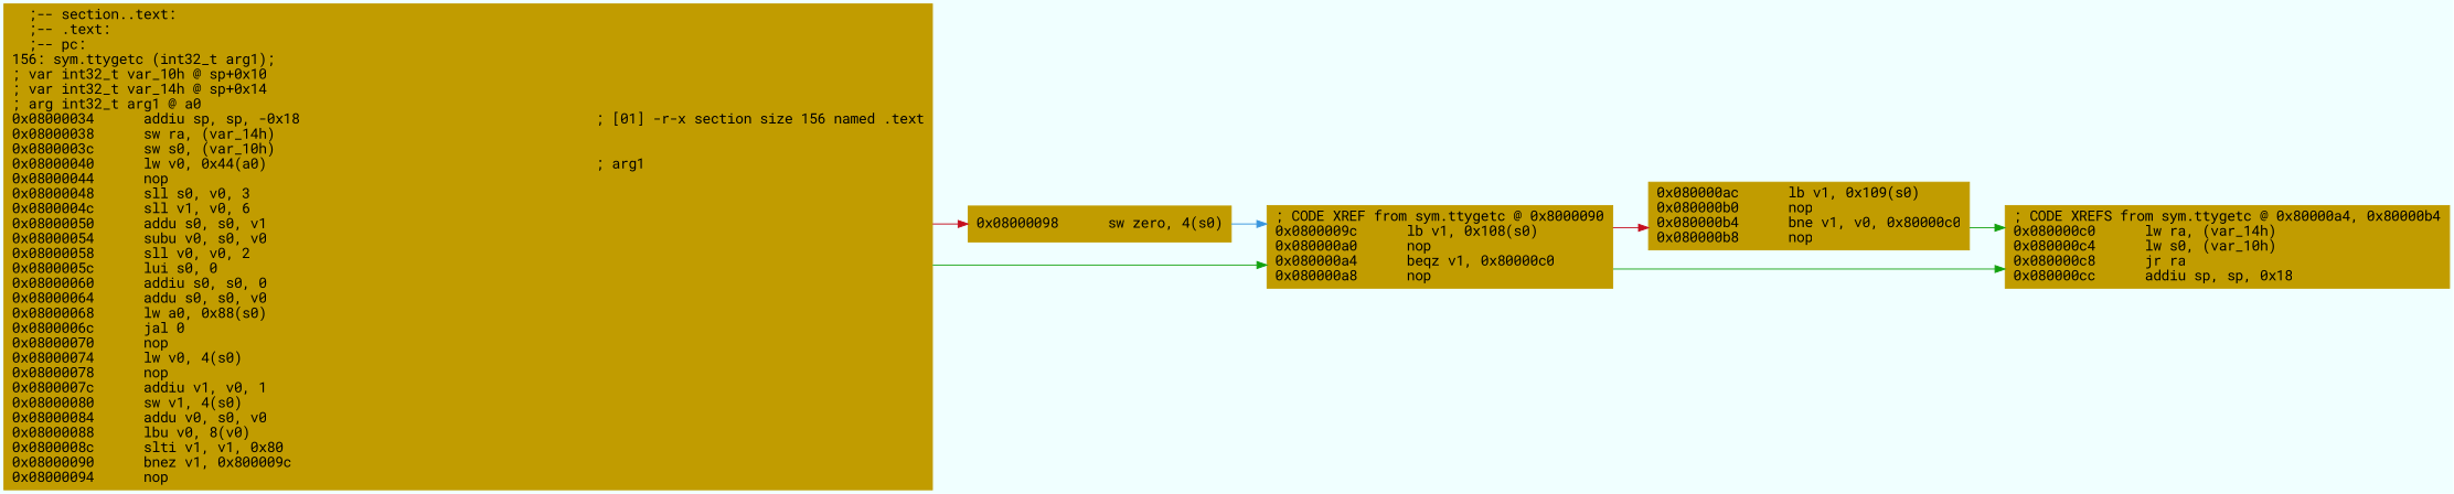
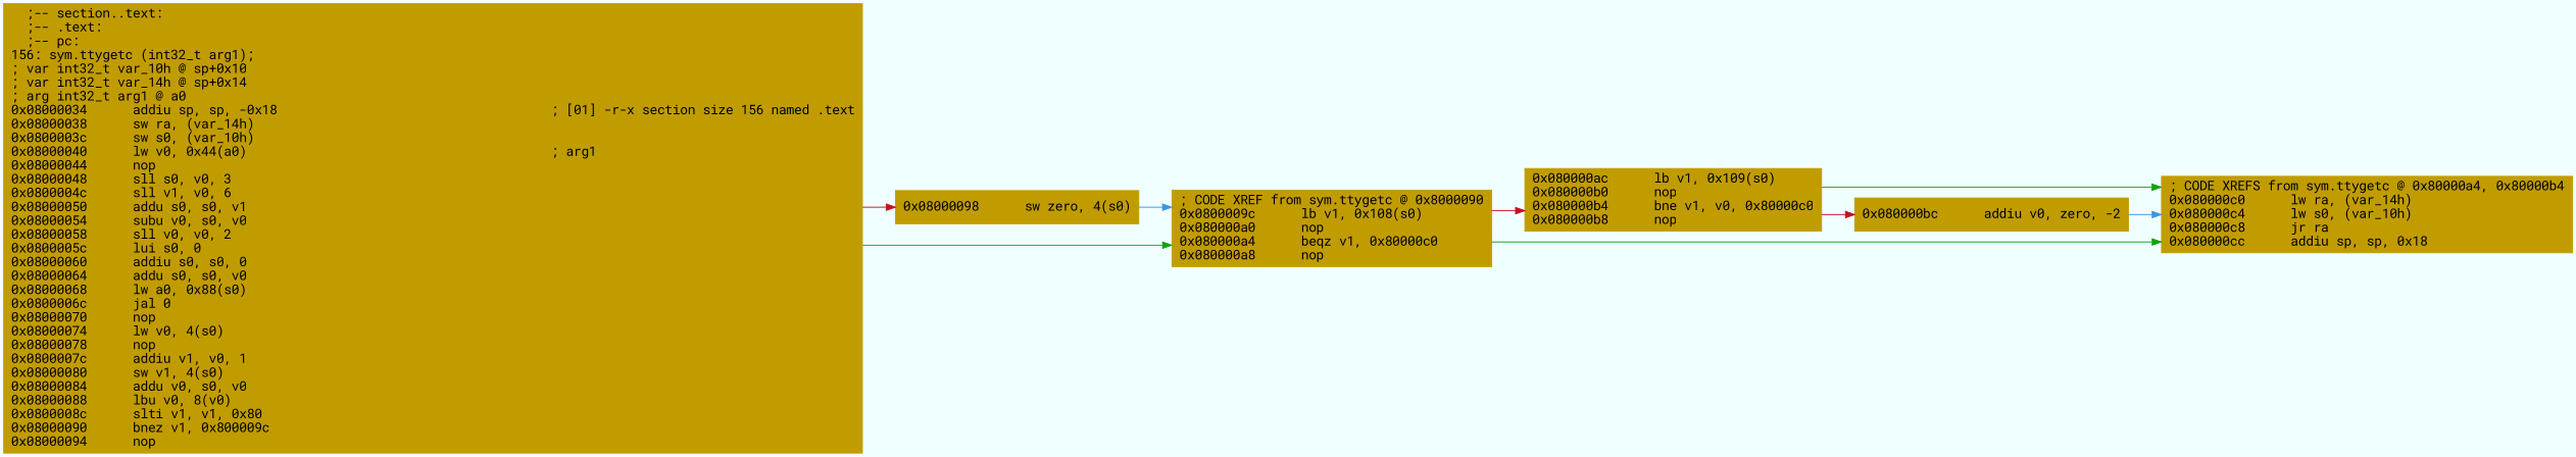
  digraph {
    bgcolor=azure
    fontname="Roboto Mono"
    fontsize=8
    splines=ortho
    rankdir=LR
    node [color="#c19c00" fillcolor="#c19c00" fontname="Roboto Mono" shape=box style=filled]
    edge [arrowhead=normal color="#c50f1f" fontname="Roboto Mono"]
    n1 [label="  ;-- section..text:\l  ;-- .text:\l  ;-- pc:\l156: sym.ttygetc (int32_t arg1);\l; var int32_t var_10h @ sp+0x10\l; var int32_t var_14h @ sp+0x14\l; arg int32_t arg1 @ a0\l0x08000034      addiu sp, sp, -0x18                                    ; [01] -r-x section size 156 named .text\l0x08000038      sw ra, (var_14h)\l0x0800003c      sw s0, (var_10h)\l0x08000040      lw v0, 0x44(a0)                                        ; arg1\l0x08000044      nop\l0x08000048      sll s0, v0, 3\l0x0800004c      sll v1, v0, 6\l0x08000050      addu s0, s0, v1\l0x08000054      subu v0, s0, v0\l0x08000058      sll v0, v0, 2\l0x0800005c      lui s0, 0\l0x08000060      addiu s0, s0, 0\l0x08000064      addu s0, s0, v0\l0x08000068      lw a0, 0x88(s0)\l0x0800006c      jal 0\l0x08000070      nop\l0x08000074      lw v0, 4(s0)\l0x08000078      nop\l0x0800007c      addiu v1, v0, 1\l0x08000080      sw v1, 4(s0)\l0x08000084      addu v0, s0, v0\l0x08000088      lbu v0, 8(v0)\l0x0800008c      slti v1, v1, 0x80\l0x08000090      bnez v1, 0x800009c\l0x08000094      nop\l"]
    n2 [label="0x08000098      sw zero, 4(s0)\l"]
    n3 [label="; CODE XREF from sym.ttygetc @ 0x8000090\l0x0800009c      lb v1, 0x108(s0)\l0x080000a0      nop\l0x080000a4      beqz v1, 0x80000c0\l0x080000a8      nop\l"]
    n4 [label="0x080000ac      lb v1, 0x109(s0)\l0x080000b0      nop\l0x080000b4      bne v1, v0, 0x80000c0\l0x080000b8      nop\l"]
    n5 [label="; CODE XREFS from sym.ttygetc @ 0x80000a4, 0x80000b4\l0x080000c0      lw ra, (var_14h)\l0x080000c4      lw s0, (var_10h)\l0x080000c8      jr ra\l0x080000cc      addiu sp, sp, 0x18\l"]
+   n6 [label="0x080000bc      addiu v0, zero, -2\l"]
    n1 -> n2
    n1 -> n3 [color="#13a10e"]
    n2 -> n3 [color="#3a96dd"]
    n3 -> n4
    n3 -> n5 [color="#13a10e"]
    n4 -> n5 [color="#13a10e"]
+   n4 -> n6
+   n6 -> n5 [color="#3a96dd"]
  }
